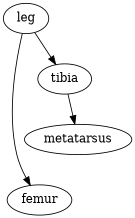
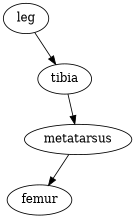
  digraph {
    node [joint_axis="0 0 1" joint_type=hinge link_shape=capsule]
    edge [axis_angle="0 0 1 -60"]
    femur [joint_type=ball]
    tibia
    metatarsus
    n4 [label=leg joint_axis="" joint_type="" link_shape=""]
    subgraph sub_1 {
      femur
      tibia
      metatarsus
    }
    subgraph sub_2 {
      n4
    }
    subgraph sub_3 {
      femur
      tibia
      metatarsus
      n4
    }
    tibia -> metatarsus
-   n4 -> femur [axis_angle=""]
+   metatarsus -> femur [axis_angle=""]
    n4 -> tibia
  }
